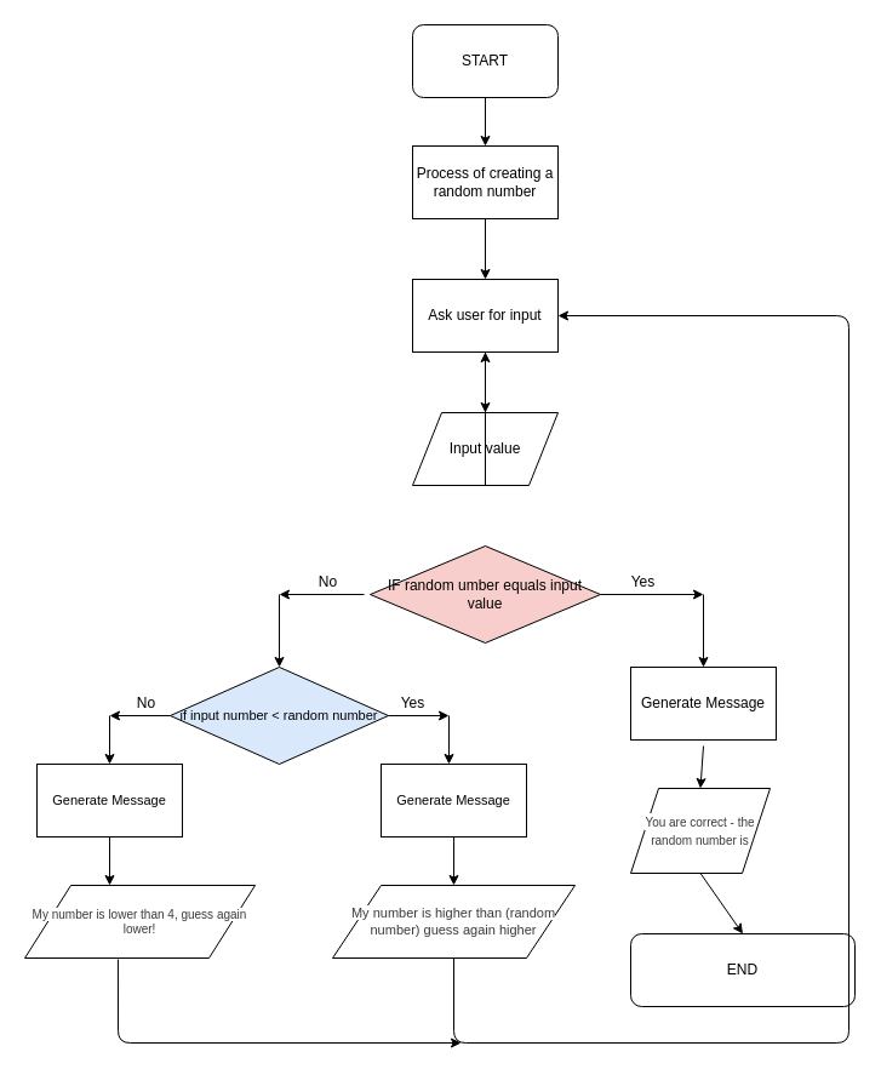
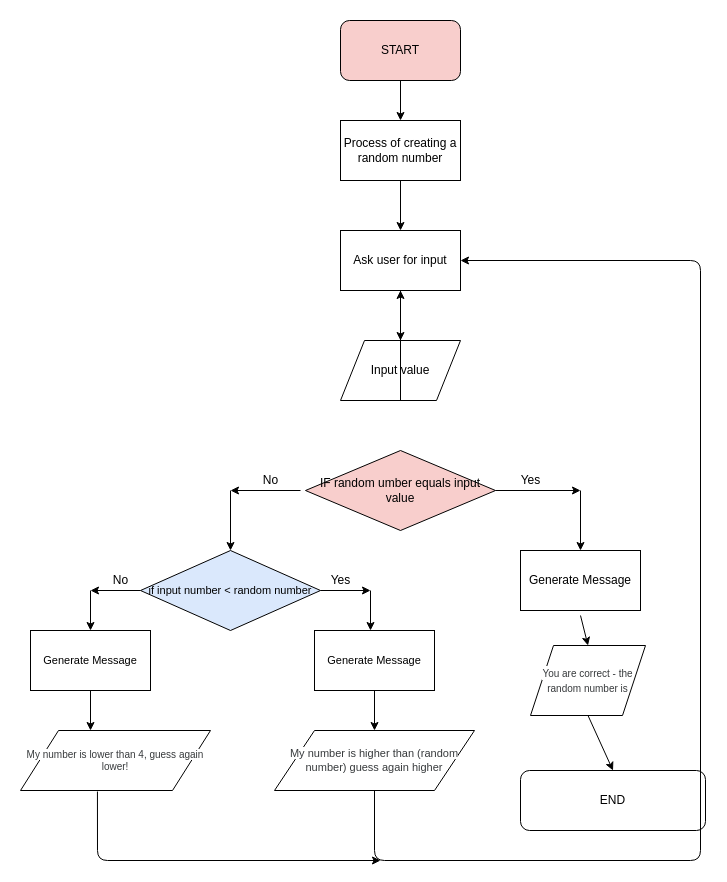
  <mxCell id="0" />
  <mxCell id="1" parent="0" />
- <mxCell id="2" value="START" style="rounded=1;whiteSpace=wrap;html=1;" vertex="1" parent="1"><mxGeometry x="340" y="20" width="120" height="60" as="geometry" /></mxCell>
+ <mxCell id="2" value="START" style="rounded=1;whiteSpace=wrap;html=1;fillColor=#f8cecc;" vertex="1" parent="1"><mxGeometry x="340" y="20" width="120" height="60" as="geometry" /></mxCell>
  <mxCell id="3" value="" style="endArrow=classic;html=1;exitX=0.5;exitY=1;exitDx=0;exitDy=0;" edge="1" parent="1" source="2"><mxGeometry width="50" height="50" relative="1" as="geometry"><mxPoint x="410" y="320" as="sourcePoint" /><mxPoint x="400" y="120" as="targetPoint" /></mxGeometry></mxCell>
  <mxCell id="4" value="Process of creating a random number" style="rounded=0;whiteSpace=wrap;html=1;" vertex="1" parent="1"><mxGeometry x="340" y="120" width="120" height="60" as="geometry" /></mxCell>
  <mxCell id="5" value="" style="endArrow=classic;html=1;exitX=0.5;exitY=1;exitDx=0;exitDy=0;entryX=0.5;entryY=0;entryDx=0;entryDy=0;" edge="1" parent="1" source="4"><mxGeometry width="50" height="50" relative="1" as="geometry"><mxPoint x="190" y="250" as="sourcePoint" /><mxPoint x="400" y="230" as="targetPoint" /></mxGeometry></mxCell>
  <mxCell id="6" style="edgeStyle=orthogonalEdgeStyle;rounded=0;orthogonalLoop=1;jettySize=auto;html=1;exitX=0.5;exitY=0;exitDx=0;exitDy=0;entryX=0.5;entryY=0;entryDx=0;entryDy=0;" edge="1" parent="1"><mxGeometry relative="1" as="geometry"><mxPoint x="400" y="230" as="targetPoint" /><mxPoint x="400" y="230" as="sourcePoint" /></mxGeometry></mxCell>
  <mxCell id="7" value="IF random umber equals input value" style="rhombus;whiteSpace=wrap;html=1;fillColor=#f8cecc;" vertex="1" parent="1"><mxGeometry x="305" y="450" width="190" height="80" as="geometry" /></mxCell>
  <mxCell id="8" value="Ask user for input" style="rounded=0;whiteSpace=wrap;html=1;" vertex="1" parent="1"><mxGeometry x="340" y="230" width="120" height="60" as="geometry" /></mxCell>
  <mxCell id="9" value="" style="endArrow=classic;html=1;exitX=0.5;exitY=1;exitDx=0;exitDy=0;" edge="1" parent="1" source="8"><mxGeometry width="50" height="50" relative="1" as="geometry"><mxPoint x="500" y="250" as="sourcePoint" /><mxPoint x="400" y="340" as="targetPoint" /></mxGeometry></mxCell>
  <mxCell id="10" value="Input value" style="shape=parallelogram;perimeter=parallelogramPerimeter;whiteSpace=wrap;html=1;" vertex="1" parent="1"><mxGeometry x="340" y="340" width="120" height="60" as="geometry" /></mxCell>
  <mxCell id="11" value="" style="endArrow=classic;html=1;exitX=0.5;exitY=1;exitDx=0;exitDy=0;" edge="1" parent="1" source="10" target="8"><mxGeometry width="50" height="50" relative="1" as="geometry"><mxPoint x="445" y="420" as="sourcePoint" /><mxPoint x="495" y="370" as="targetPoint" /></mxGeometry></mxCell>
  <mxCell id="12" value="" style="endArrow=classic;html=1;exitX=1;exitY=0.5;exitDx=0;exitDy=0;" edge="1" parent="1" source="7"><mxGeometry width="50" height="50" relative="1" as="geometry"><mxPoint x="500" y="400" as="sourcePoint" /><mxPoint x="580" y="490" as="targetPoint" /></mxGeometry></mxCell>
  <mxCell id="13" value="Yes" style="text;html=1;align=center;verticalAlign=middle;resizable=0;points=[];autosize=1;" vertex="1" parent="1"><mxGeometry x="510" y="470" width="40" height="20" as="geometry" /></mxCell>
  <mxCell id="14" value="" style="endArrow=classic;html=1;" edge="1" parent="1"><mxGeometry width="50" height="50" relative="1" as="geometry"><mxPoint x="300" y="490" as="sourcePoint" /><mxPoint x="230" y="490" as="targetPoint" /></mxGeometry></mxCell>
  <mxCell id="15" value="No" style="text;html=1;align=center;verticalAlign=middle;resizable=0;points=[];autosize=1;" vertex="1" parent="1"><mxGeometry x="255" y="470" width="30" height="20" as="geometry" /></mxCell>
  <mxCell id="16" value="" style="endArrow=classic;html=1;" edge="1" parent="1"><mxGeometry width="50" height="50" relative="1" as="geometry"><mxPoint x="580" y="490" as="sourcePoint" /><mxPoint x="580" y="550" as="targetPoint" /></mxGeometry></mxCell>
  <mxCell id="17" value="Generate Message" style="rounded=0;whiteSpace=wrap;html=1;" vertex="1" parent="1"><mxGeometry x="520" y="550" width="120" height="60" as="geometry" /></mxCell>
- <mxCell id="18" value="&lt;span style=&quot;color: rgb(55 , 58 , 60) ; text-align: left ; background-color: rgb(255 , 255 , 255)&quot;&gt;&lt;font style=&quot;font-size: 10px&quot;&gt;You are correct - the random number is&lt;/font&gt;&lt;/span&gt;" style="shape=parallelogram;perimeter=parallelogramPerimeter;whiteSpace=wrap;html=1;" vertex="1" parent="1"><mxGeometry x="520" y="650" width="115" height="70" as="geometry" /></mxCell>
+ <mxCell id="18" value="&lt;span style=&quot;color: rgb(55 , 58 , 60) ; text-align: left ; background-color: rgb(255 , 255 , 255)&quot;&gt;&lt;font style=&quot;font-size: 10px&quot;&gt;You are correct - the random number is&lt;/font&gt;&lt;/span&gt;" style="shape=parallelogram;perimeter=parallelogramPerimeter;whiteSpace=wrap;html=1;" vertex="1" parent="1"><mxGeometry x="530" y="645" width="115" height="70" as="geometry" /></mxCell>
  <mxCell id="19" value="" style="endArrow=classic;html=1;entryX=0.5;entryY=0;entryDx=0;entryDy=0;" edge="1" parent="1" target="18"><mxGeometry width="50" height="50" relative="1" as="geometry"><mxPoint x="580" y="615" as="sourcePoint" /><mxPoint x="630" y="565" as="targetPoint" /></mxGeometry></mxCell>
  <mxCell id="20" value="END" style="rounded=1;whiteSpace=wrap;html=1;" vertex="1" parent="1"><mxGeometry x="520" y="770" width="185" height="60" as="geometry" /></mxCell>
  <mxCell id="21" value="" style="endArrow=classic;html=1;exitX=0.5;exitY=1;exitDx=0;exitDy=0;entryX=0.5;entryY=0;entryDx=0;entryDy=0;" edge="1" parent="1" source="18" target="20"><mxGeometry width="50" height="50" relative="1" as="geometry"><mxPoint x="560" y="770" as="sourcePoint" /><mxPoint x="610" y="760" as="targetPoint" /></mxGeometry></mxCell>
  <mxCell id="22" value="" style="endArrow=classic;html=1;" edge="1" parent="1"><mxGeometry width="50" height="50" relative="1" as="geometry"><mxPoint x="230" y="490" as="sourcePoint" /><mxPoint x="230" y="550" as="targetPoint" /></mxGeometry></mxCell>
  <mxCell id="23" value="&lt;font style=&quot;font-size: 11px&quot;&gt;if input number &amp;lt; random number&lt;/font&gt;" style="rhombus;whiteSpace=wrap;html=1;fillColor=#dae8fc;" vertex="1" parent="1"><mxGeometry x="140" y="550" width="180" height="80" as="geometry" /></mxCell>
  <mxCell id="24" value="" style="endArrow=classic;html=1;" edge="1" parent="1"><mxGeometry width="50" height="50" relative="1" as="geometry"><mxPoint x="320" y="590" as="sourcePoint" /><mxPoint x="370" y="590" as="targetPoint" /></mxGeometry></mxCell>
  <mxCell id="25" value="Yes" style="text;html=1;align=center;verticalAlign=middle;resizable=0;points=[];autosize=1;" vertex="1" parent="1"><mxGeometry x="320" y="570" width="40" height="20" as="geometry" /></mxCell>
  <mxCell id="26" value="" style="endArrow=classic;html=1;" edge="1" parent="1"><mxGeometry width="50" height="50" relative="1" as="geometry"><mxPoint x="140" y="590" as="sourcePoint" /><mxPoint x="90" y="590" as="targetPoint" /></mxGeometry></mxCell>
  <mxCell id="27" value="No" style="text;html=1;align=center;verticalAlign=middle;resizable=0;points=[];autosize=1;" vertex="1" parent="1"><mxGeometry x="105" y="570" width="30" height="20" as="geometry" /></mxCell>
  <mxCell id="28" value="" style="endArrow=classic;html=1;" edge="1" parent="1"><mxGeometry width="50" height="50" relative="1" as="geometry"><mxPoint x="90" y="590" as="sourcePoint" /><mxPoint x="90" y="630" as="targetPoint" /></mxGeometry></mxCell>
  <mxCell id="29" value="" style="endArrow=classic;html=1;" edge="1" parent="1"><mxGeometry width="50" height="50" relative="1" as="geometry"><mxPoint x="370" y="590" as="sourcePoint" /><mxPoint x="370" y="630" as="targetPoint" /></mxGeometry></mxCell>
  <mxCell id="30" value="&lt;span style=&quot;color: rgb(55, 58, 60); text-align: left; background-color: rgb(255, 255, 255); font-size: 11px;&quot;&gt;My number is higher than (random number) guess again higher&lt;/span&gt;" style="shape=parallelogram;perimeter=parallelogramPerimeter;whiteSpace=wrap;html=1;fontSize=11;" vertex="1" parent="1"><mxGeometry x="274" y="730" width="200" height="60" as="geometry" /></mxCell>
  <mxCell id="31" value="&lt;span style=&quot;color: rgb(55, 58, 60); font-size: 10px; text-align: left; background-color: rgb(255, 255, 255);&quot;&gt;My number is lower than 4, guess again lower!&lt;/span&gt;" style="shape=parallelogram;perimeter=parallelogramPerimeter;whiteSpace=wrap;html=1;fontSize=10;" vertex="1" parent="1"><mxGeometry y="730" width="190" height="60" as="geometry" x="20" /></mxCell>
  <mxCell id="32" value="Generate Message" style="rounded=0;whiteSpace=wrap;html=1;fontSize=11;" vertex="1" parent="1"><mxGeometry x="314" y="630" width="120" height="60" as="geometry" /></mxCell>
  <mxCell id="33" value="" style="endArrow=classic;html=1;fontSize=11;exitX=0.5;exitY=1;exitDx=0;exitDy=0;" edge="1" parent="1" source="32"><mxGeometry width="50" height="50" relative="1" as="geometry"><mxPoint x="350" y="740" as="sourcePoint" /><mxPoint x="374" y="730" as="targetPoint" /></mxGeometry></mxCell>
  <mxCell id="34" value="Generate Message" style="rounded=0;whiteSpace=wrap;html=1;fontSize=11;" vertex="1" parent="1"><mxGeometry x="30" y="630" width="120" height="60" as="geometry" /></mxCell>
  <mxCell id="35" value="" style="endArrow=classic;html=1;fontSize=11;exitX=0.5;exitY=1;exitDx=0;exitDy=0;" edge="1" parent="1" source="34"><mxGeometry width="50" height="50" relative="1" as="geometry"><mxPoint x="70" y="740" as="sourcePoint" /><mxPoint x="90" y="730" as="targetPoint" /></mxGeometry></mxCell>
  <mxCell id="36" value="" style="endArrow=classic;html=1;fontSize=10;exitX=0.5;exitY=1;exitDx=0;exitDy=0;entryX=1;entryY=0.5;entryDx=0;entryDy=0;" edge="1" parent="1" source="30" target="8"><mxGeometry width="50" height="50" relative="1" as="geometry"><mxPoint x="530" y="670" as="sourcePoint" /><mxPoint x="700" y="200" as="targetPoint" /><Array as="points"><mxPoint x="374" y="860" /><mxPoint x="700" y="860" /><mxPoint x="700" y="260" /></Array></mxGeometry></mxCell>
  <mxCell id="37" value="" style="endArrow=classic;html=1;fontSize=10;exitX=0.405;exitY=1.017;exitDx=0;exitDy=0;exitPerimeter=0;" edge="1" parent="1" source="31"><mxGeometry width="50" height="50" relative="1" as="geometry"><mxPoint x="70" y="840" as="sourcePoint" /><mxPoint x="380" y="860" as="targetPoint" /><Array as="points"><mxPoint x="97" y="860" /></Array></mxGeometry></mxCell>
